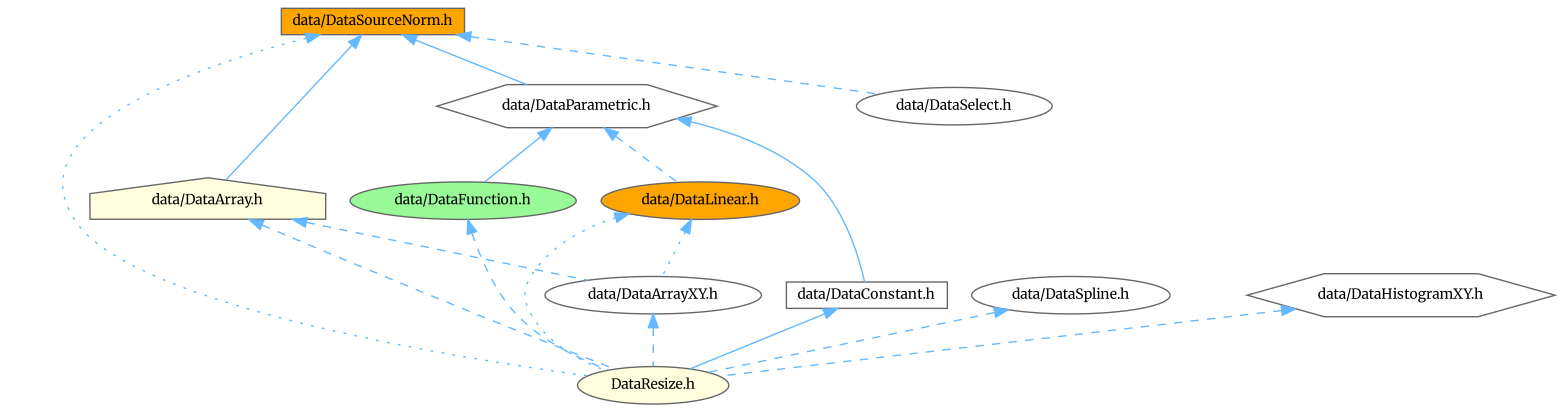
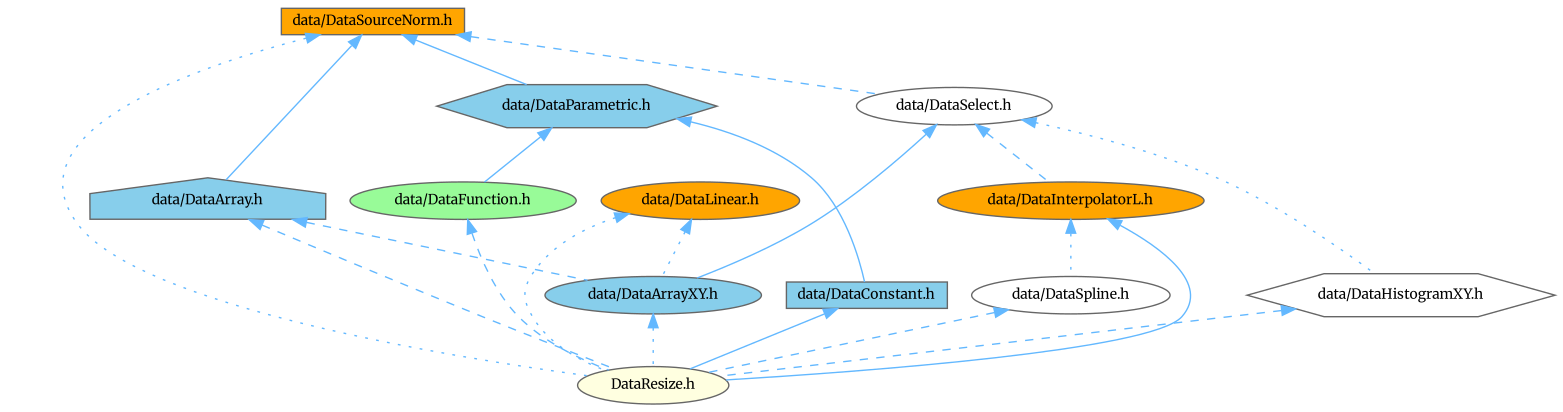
  digraph {
    fontname=Merriweather
    node [color=grey40 fillcolor=white fontname=Merriweather fontsize=10 shape=ellipse style=filled]
    edge [color=steelblue1 dir=back fontname=Merriweather fontsize=10 labelfontname=Helvetica labelfontsize=10 style=dashed]
    n1 [color=gray40 fillcolor=orange fontcolor=black height=0.2 label="data/DataSourceNorm.h" shape=box width=0.4]
    n2 [fillcolor=lightyellow height=0.2 label="DataResize.h" width=0.4]
-   n3 [fillcolor=lightyellow height=0.2 label="data/DataArray.h" shape=house width=0.4]
-   n4 [height=0.2 label="data/DataParametric.h" shape=hexagon width=0.4]
+   n3 [fillcolor=skyblue height=0.2 label="data/DataArray.h" shape=house width=0.4]
+   n4 [fillcolor=skyblue height=0.2 label="data/DataParametric.h" shape=hexagon width=0.4]
    n5 [height=0.2 label="data/DataSelect.h" width=0.4]
-   n6 [height=0.2 label="data/DataArrayXY.h" width=0.4]
-   n7 [height=0.2 label="data/DataConstant.h" shape=box width=0.4]
+   n6 [fillcolor=skyblue height=0.2 label="data/DataArrayXY.h" width=0.4]
+   n7 [fillcolor=skyblue height=0.2 label="data/DataConstant.h" shape=box width=0.4]
    n8 [fillcolor=palegreen height=0.2 label="data/DataFunction.h" width=0.4]
    n9 [fillcolor=orange height=0.2 label="data/DataLinear.h" width=0.4]
    n10 [height=0.2 label="data/DataHistogramXY.h" shape=hexagon width=0.4]
+   n11 [fillcolor=orange height=0.2 label="data/DataInterpolatorL.h" width=0.4]
    n12 [height=0.2 label="data/DataSpline.h" width=0.4]
    n1 -> n2 [style=dotted]
    n1 -> n3 [style=solid]
    n1 -> n4 [style=solid]
    n1 -> n5
    n3 -> n2
    n3 -> n6
    n4 -> n7 [style=solid]
    n4 -> n8 [style=solid]
-   n4 -> n9
-   n6 -> n2
+   n5 -> n6 [style=solid]
+   n5 -> n10 [style=dotted]
+   n5 -> n11
+   n6 -> n2 [style=dotted]
    n7 -> n2 [style=solid]
    n8 -> n2
    n9 -> n2 [style=dotted]
    n9 -> n6 [style=dotted]
    n10 -> n2
+   n11 -> n2 [style=solid]
+   n11 -> n12 [style=dotted]
    n12 -> n2
  }
